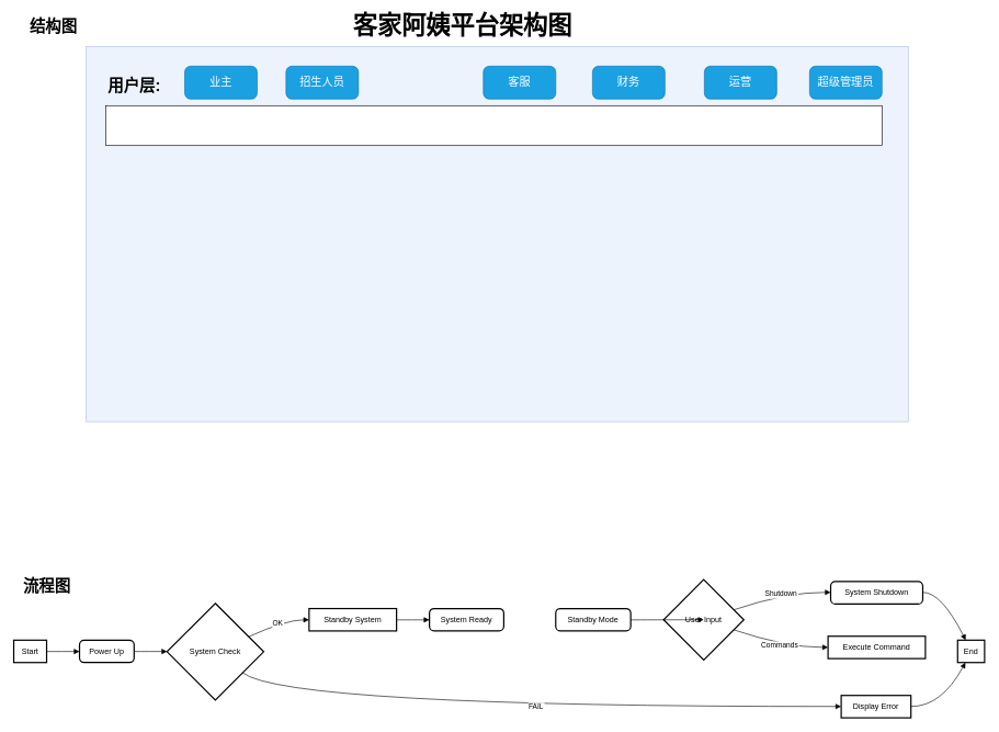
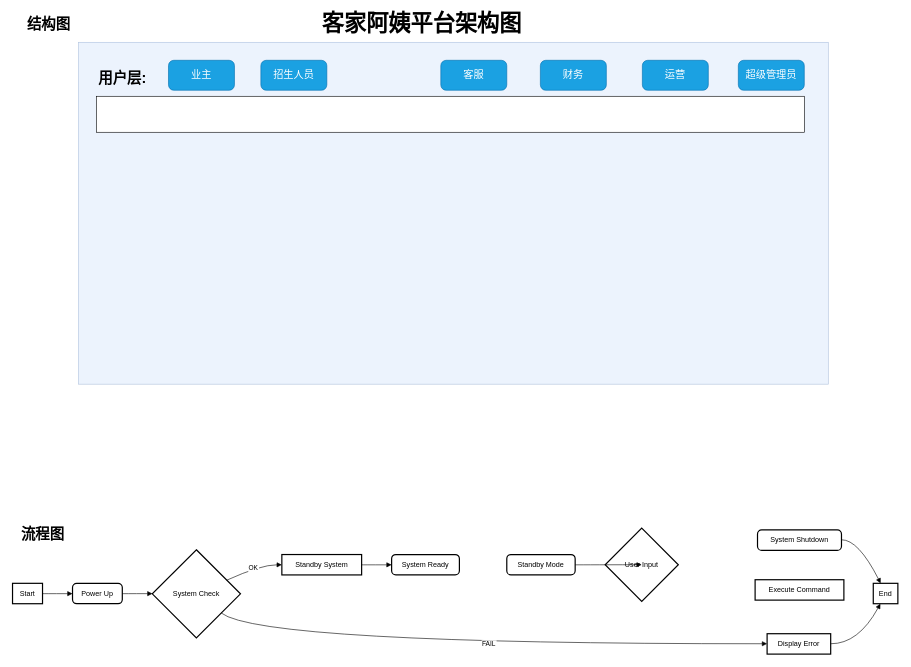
  <mxCell id="0" />
  <mxCell id="1" parent="0" />
  <mxCell id="2" value="Start" style="whiteSpace=wrap;strokeWidth=2;" parent="1" vertex="1"><mxGeometry y="972" width="50" height="34" as="geometry" x="20" /></mxCell>
  <mxCell id="3" value="Power Up" style="rounded=1;absoluteArcSize=1;arcSize=14;whiteSpace=wrap;strokeWidth=2;" parent="1" vertex="1"><mxGeometry x="120" y="972" width="83" height="34" as="geometry" /></mxCell>
  <mxCell id="4" value="System Check" style="rhombus;strokeWidth=2;whiteSpace=wrap;" parent="1" vertex="1"><mxGeometry x="253" y="916" width="147" height="147" as="geometry" /></mxCell>
  <mxCell id="5" value="Standby System" style="whiteSpace=wrap;strokeWidth=2;" parent="1" vertex="1"><mxGeometry x="469" y="924" width="133" height="34" as="geometry" /></mxCell>
  <mxCell id="6" value="Display Error" style="whiteSpace=wrap;strokeWidth=2;" parent="1" vertex="1"><mxGeometry x="1278" y="1056" width="106" height="34" as="geometry" /></mxCell>
  <mxCell id="7" value="System Ready" style="rounded=1;absoluteArcSize=1;arcSize=14;whiteSpace=wrap;strokeWidth=2;" parent="1" vertex="1"><mxGeometry x="652" y="924" width="113" height="34" as="geometry" /></mxCell>
  <mxCell id="8" value="Standby Mode" style="rounded=1;absoluteArcSize=1;arcSize=14;whiteSpace=wrap;strokeWidth=2;" parent="1" vertex="1"><mxGeometry x="844" y="924" width="114" height="34" as="geometry" /></mxCell>
  <mxCell id="9" value="User Input" style="rhombus;strokeWidth=2;whiteSpace=wrap;" parent="1" vertex="1"><mxGeometry x="1008" width="122" height="122" as="geometry" y="880" /></mxCell>
  <mxCell id="10" value="Execute Command" style="whiteSpace=wrap;strokeWidth=2;" parent="1" vertex="1"><mxGeometry x="1258" y="966" width="148" height="34" as="geometry" /></mxCell>
  <mxCell id="11" value="System Shutdown" style="rounded=1;absoluteArcSize=1;arcSize=14;whiteSpace=wrap;strokeWidth=2;" parent="1" vertex="1"><mxGeometry x="1262" y="883" width="140" height="34" as="geometry" /></mxCell>
  <mxCell id="12" value="End" style="whiteSpace=wrap;strokeWidth=2;" parent="1" vertex="1"><mxGeometry x="1455" y="972" width="41" height="34" as="geometry" /></mxCell>
  <mxCell id="13" value="" style="curved=1;startArrow=none;endArrow=block;exitX=1.0;exitY=0.507;entryX=0.0;entryY=0.507;" parent="1" source="2" target="3" edge="1"><mxGeometry relative="1" as="geometry"><Array as="points" /></mxGeometry></mxCell>
  <mxCell id="14" value="" style="curved=1;startArrow=none;endArrow=block;exitX=0.997;exitY=0.507;entryX=-0.002;entryY=0.498;" parent="1" source="3" target="4" edge="1"><mxGeometry relative="1" as="geometry"><Array as="points" /></mxGeometry></mxCell>
  <mxCell id="15" value="OK" style="curved=1;startArrow=none;endArrow=block;exitX=0.997;exitY=0.277;entryX=0.004;entryY=0.505;" parent="1" source="4" target="5" edge="1"><mxGeometry relative="1" as="geometry"><Array as="points"><mxPoint x="434" y="941" /></Array></mxGeometry></mxCell>
  <mxCell id="16" value="FAIL" style="curved=1;startArrow=none;endArrow=block;exitX=0.997;exitY=0.883;entryX=0.004;entryY=0.492;" parent="1" source="4" target="6" edge="1"><mxGeometry relative="1" as="geometry"><Array as="points"><mxPoint x="434" y="1073" /></Array></mxGeometry></mxCell>
  <mxCell id="17" value="" style="curved=1;startArrow=none;endArrow=block;exitX=1.003;exitY=0.505;entryX=0.003;entryY=0.505;" parent="1" source="5" target="7" edge="1"><mxGeometry relative="1" as="geometry"><Array as="points" /></mxGeometry></mxCell>
  <mxCell id="18" value="" style="curved=1;startArrow=none;endArrow=block;exitX=1.002;exitY=0.505;entryX=0.002;entryY=0.501;" parent="1" source="8" target="9" edge="1"><mxGeometry relative="1" as="geometry"><Array as="points" /></mxGeometry></mxCell>
- <mxCell id="19" value="Commands" style="curved=1;startArrow=none;endArrow=block;exitX=1.004;exitY=0.669;entryX=-0.001;entryY=0.497;" parent="1" source="9" target="10" edge="1"><mxGeometry relative="1" as="geometry"><Array as="points"><mxPoint x="1194" y="983" /></Array></mxGeometry></mxCell>
- <mxCell id="20" value="Shutdown" style="curved=1;startArrow=none;endArrow=block;exitX=1.004;exitY=0.334;entryX=-0.002;entryY=0.483;" parent="1" source="9" target="11" edge="1"><mxGeometry relative="1" as="geometry"><Array as="points"><mxPoint x="1194" y="899" /></Array></mxGeometry></mxCell>
  <mxCell id="21" value="" style="curved=1;startArrow=none;endArrow=block;exitX=0.997;exitY=0.483;entryX=0.306;entryY=0.014;" parent="1" source="11" target="12" edge="1"><mxGeometry relative="1" as="geometry"><Array as="points"><mxPoint x="1430" y="899" /></Array></mxGeometry></mxCell>
  <mxCell id="22" value="" style="curved=1;startArrow=none;endArrow=block;exitX=1.008;exitY=0.492;entryX=0.29;entryY=1.0;" parent="1" source="6" target="12" edge="1"><mxGeometry relative="1" as="geometry"><Array as="points"><mxPoint x="1430" y="1073" /></Array></mxGeometry></mxCell>
  <mxCell id="23" value="结构图&lt;br&gt;" style="text;strokeColor=none;fillColor=none;html=1;fontSize=24;fontStyle=1;verticalAlign=middle;align=center;" parent="1" vertex="1"><mxGeometry x="30" y="20" width="100" height="40" as="geometry" /></mxCell>
  <mxCell id="24" value="流程图" style="text;strokeColor=none;fillColor=none;html=1;fontSize=24;fontStyle=1;verticalAlign=middle;align=center;" parent="1" vertex="1"><mxGeometry y="870" width="100" height="40" as="geometry" x="20" /></mxCell>
  <mxCell id="25" value="" style="rounded=0;whiteSpace=wrap;html=1;fillColor=#dae8fc;strokeColor=#6c8ebf;opacity=50;spacingLeft=0;labelPosition=center;verticalLabelPosition=middle;align=center;verticalAlign=middle;" parent="1" vertex="1"><mxGeometry x="130" y="70" width="1250" height="570" as="geometry" /></mxCell>
  <mxCell id="26" value="业主" style="rounded=1;whiteSpace=wrap;html=1;fillColor=#1ba1e2;strokeColor=#006EAF;fontColor=#ffffff;fontSize=17;arcSize=18;" parent="1" vertex="1"><mxGeometry x="280" y="100" width="110" height="50" as="geometry" /></mxCell>
  <mxCell id="27" value="客家阿姨平台架构图&lt;br style=&quot;font-size: 37px;&quot;&gt;" style="text;strokeColor=none;fillColor=none;html=1;fontSize=37;fontStyle=1;verticalAlign=middle;align=center;strokeWidth=1;" vertex="1" parent="1"><mxGeometry x="652" y="20" width="100" height="40" as="geometry" /></mxCell>
  <mxCell id="28" value="用户层:" style="text;strokeColor=none;fillColor=none;html=1;fontSize=24;fontStyle=1;verticalAlign=middle;align=center;" vertex="1" parent="1"><mxGeometry x="153" y="110" width="100" height="40" as="geometry" /></mxCell>
  <mxCell id="29" value="招生人员" style="rounded=1;whiteSpace=wrap;html=1;fillColor=#1ba1e2;strokeColor=#006EAF;fontColor=#ffffff;fontSize=17;arcSize=18;" vertex="1" parent="1"><mxGeometry x="434" y="100" width="110" height="50" as="geometry" /></mxCell>
  <mxCell id="30" value="客服" style="rounded=1;whiteSpace=wrap;html=1;fillColor=#1ba1e2;strokeColor=#006EAF;fontColor=#ffffff;fontSize=17;arcSize=18;" vertex="1" parent="1"><mxGeometry x="734" y="100" width="110" height="50" as="geometry" /></mxCell>
  <mxCell id="31" value="财务" style="rounded=1;whiteSpace=wrap;html=1;fillColor=#1ba1e2;strokeColor=#006EAF;fontColor=#ffffff;fontSize=17;arcSize=18;" vertex="1" parent="1"><mxGeometry x="900" y="100" width="110" height="50" as="geometry" /></mxCell>
  <mxCell id="32" value="运营" style="rounded=1;whiteSpace=wrap;html=1;fillColor=#1ba1e2;strokeColor=#006EAF;fontColor=#ffffff;fontSize=17;arcSize=18;" vertex="1" parent="1"><mxGeometry x="1070" y="100" width="110" height="50" as="geometry" /></mxCell>
  <mxCell id="33" value="超级管理员" style="rounded=1;whiteSpace=wrap;html=1;fillColor=#1ba1e2;strokeColor=#006EAF;fontColor=#ffffff;fontSize=17;arcSize=18;" vertex="1" parent="1"><mxGeometry x="1230" y="100" width="110" height="50" as="geometry" /></mxCell>
  <mxCell id="34" value="" style="rounded=0;html=1;spacingTop=0;labelBackgroundColor=none;labelBorderColor=none;whiteSpace=wrap;fontColor=default;fontFamily=Helvetica;fillStyle=auto;" vertex="1" parent="1"><mxGeometry x="160" y="160" width="1180" height="60" as="geometry" /></mxCell>
